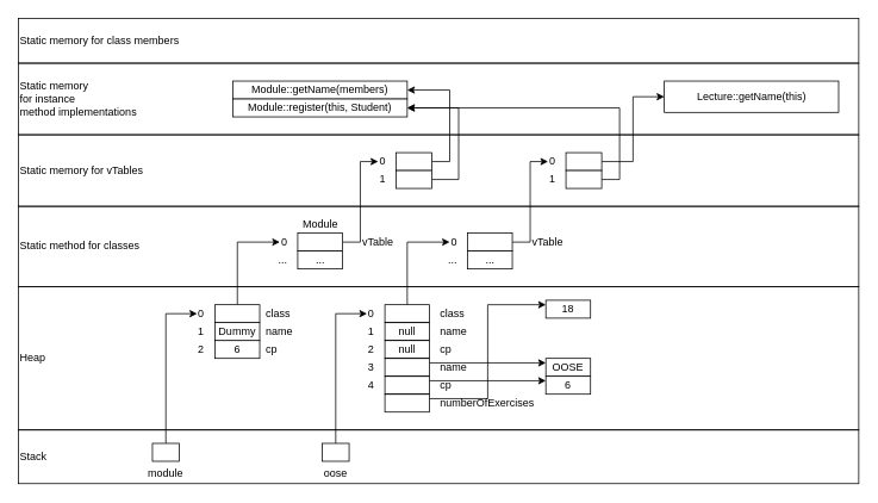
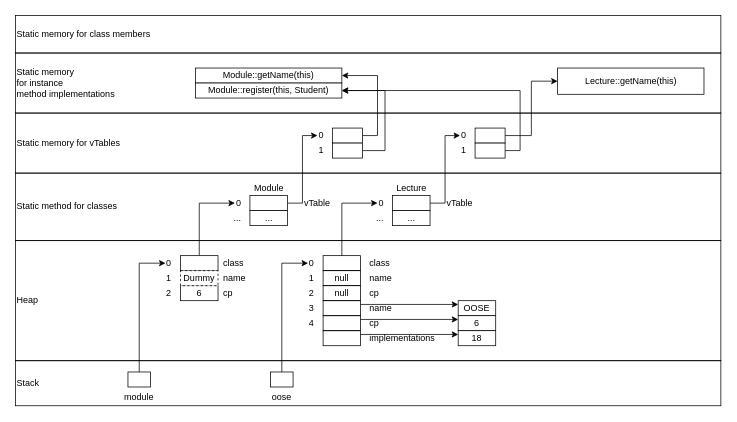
  <mxCell id="0" />
  <mxCell id="1" parent="0" />
  <mxCell id="2" value="&lt;p&gt;Stack&lt;/p&gt;" style="rounded=0;whiteSpace=wrap;html=1;fillColor=none;align=left;verticalAlign=middle;labelPosition=center;verticalLabelPosition=middle;" vertex="1" parent="1"><mxGeometry x="20" y="480" width="940" height="60" as="geometry" /></mxCell>
  <mxCell id="3" style="edgeStyle=orthogonalEdgeStyle;rounded=0;orthogonalLoop=1;jettySize=auto;html=1;exitX=0.5;exitY=0;exitDx=0;exitDy=0;entryX=0;entryY=0.5;entryDx=0;entryDy=0;" edge="1" parent="1" source="4" target="34"><mxGeometry relative="1" as="geometry" /></mxCell>
  <mxCell id="4" value="module" style="rounded=0;whiteSpace=wrap;html=1;labelPosition=center;verticalLabelPosition=bottom;align=center;verticalAlign=top;" vertex="1" parent="1"><mxGeometry x="170" y="495" width="30" height="20" as="geometry" /></mxCell>
  <mxCell id="5" style="edgeStyle=orthogonalEdgeStyle;rounded=0;orthogonalLoop=1;jettySize=auto;html=1;exitX=0.5;exitY=0;exitDx=0;exitDy=0;entryX=0;entryY=0.5;entryDx=0;entryDy=0;" edge="1" parent="1" source="6" target="37"><mxGeometry relative="1" as="geometry" /></mxCell>
  <mxCell id="6" value="oose" style="rounded=0;whiteSpace=wrap;html=1;labelPosition=center;verticalLabelPosition=bottom;align=center;verticalAlign=top;" vertex="1" parent="1"><mxGeometry x="360" y="495" width="30" height="20" as="geometry" /></mxCell>
  <mxCell id="7" value="Heap" style="rounded=0;whiteSpace=wrap;html=1;fillColor=none;align=left;verticalAlign=middle;labelPosition=center;verticalLabelPosition=middle;" vertex="1" parent="1"><mxGeometry x="20" y="320" width="940" height="160" as="geometry" /></mxCell>
  <mxCell id="8" style="edgeStyle=orthogonalEdgeStyle;rounded=0;orthogonalLoop=1;jettySize=auto;html=1;exitX=0.5;exitY=0;exitDx=0;exitDy=0;entryX=0;entryY=0.5;entryDx=0;entryDy=0;" edge="1" parent="1" source="9" target="46"><mxGeometry relative="1" as="geometry" /></mxCell>
  <mxCell id="9" value="" style="rounded=0;whiteSpace=wrap;html=1;labelPosition=center;verticalLabelPosition=middle;align=center;verticalAlign=middle;" vertex="1" parent="1"><mxGeometry x="240" y="340" width="50" height="20" as="geometry" /></mxCell>
  <mxCell id="10" value="6" style="rounded=0;whiteSpace=wrap;html=1;labelPosition=center;verticalLabelPosition=middle;align=center;verticalAlign=middle;" vertex="1" parent="1"><mxGeometry x="240" y="380" width="50" height="20" as="geometry" /></mxCell>
- <mxCell id="11" value="Dummy" style="rounded=0;whiteSpace=wrap;html=1;labelPosition=center;verticalLabelPosition=middle;align=center;verticalAlign=middle;" vertex="1" parent="1"><mxGeometry x="240" y="360" width="50" height="20" as="geometry" /></mxCell>
+ <mxCell id="11" value="Dummy" style="rounded=0;whiteSpace=wrap;html=1;labelPosition=center;verticalLabelPosition=middle;align=center;verticalAlign=middle;dashed=1;" vertex="1" parent="1"><mxGeometry x="240" y="360" width="50" height="20" as="geometry" /></mxCell>
  <mxCell id="12" style="edgeStyle=orthogonalEdgeStyle;rounded=0;orthogonalLoop=1;jettySize=auto;html=1;exitX=0.5;exitY=0;exitDx=0;exitDy=0;entryX=0;entryY=0.5;entryDx=0;entryDy=0;" edge="1" parent="1" source="13" target="53"><mxGeometry relative="1" as="geometry" /></mxCell>
  <mxCell id="13" value="" style="rounded=0;whiteSpace=wrap;html=1;labelPosition=center;verticalLabelPosition=middle;align=center;verticalAlign=middle;fillColor=none;" vertex="1" parent="1"><mxGeometry x="430" y="340" width="50" height="20" as="geometry" /></mxCell>
  <mxCell id="14" value="null" style="rounded=0;whiteSpace=wrap;html=1;labelPosition=center;verticalLabelPosition=middle;align=center;verticalAlign=middle;fillColor=none;" vertex="1" parent="1"><mxGeometry x="430" y="380" width="50" height="20" as="geometry" /></mxCell>
  <mxCell id="15" value="null" style="rounded=0;whiteSpace=wrap;html=1;labelPosition=center;verticalLabelPosition=middle;align=center;verticalAlign=middle;fillColor=none;" vertex="1" parent="1"><mxGeometry x="430" y="360" width="50" height="20" as="geometry" /></mxCell>
  <mxCell id="16" style="edgeStyle=orthogonalEdgeStyle;rounded=0;orthogonalLoop=1;jettySize=auto;html=1;exitX=1;exitY=0.25;exitDx=0;exitDy=0;entryX=0;entryY=0.25;entryDx=0;entryDy=0;" edge="1" parent="1" source="17" target="22"><mxGeometry relative="1" as="geometry" /></mxCell>
  <mxCell id="17" value="" style="rounded=0;whiteSpace=wrap;html=1;labelPosition=center;verticalLabelPosition=middle;align=center;verticalAlign=middle;fillColor=none;" vertex="1" parent="1"><mxGeometry x="430" y="400" width="50" height="20" as="geometry" /></mxCell>
  <mxCell id="18" style="edgeStyle=orthogonalEdgeStyle;rounded=0;orthogonalLoop=1;jettySize=auto;html=1;exitX=1;exitY=0.25;exitDx=0;exitDy=0;entryX=0;entryY=0.25;entryDx=0;entryDy=0;" edge="1" parent="1" source="19" target="23"><mxGeometry relative="1" as="geometry" /></mxCell>
  <mxCell id="19" value="" style="rounded=0;whiteSpace=wrap;html=1;labelPosition=center;verticalLabelPosition=middle;align=center;verticalAlign=middle;fillColor=none;" vertex="1" parent="1"><mxGeometry x="430" y="420" width="50" height="20" as="geometry" /></mxCell>
  <mxCell id="20" style="edgeStyle=orthogonalEdgeStyle;rounded=0;orthogonalLoop=1;jettySize=auto;html=1;exitX=1;exitY=0.25;exitDx=0;exitDy=0;entryX=0;entryY=0.25;entryDx=0;entryDy=0;" edge="1" parent="1" source="21" target="24"><mxGeometry relative="1" as="geometry" /></mxCell>
  <mxCell id="21" value="" style="rounded=0;whiteSpace=wrap;html=1;labelPosition=center;verticalLabelPosition=middle;align=center;verticalAlign=middle;fillColor=none;" vertex="1" parent="1"><mxGeometry x="430" y="440" width="50" height="20" as="geometry" /></mxCell>
  <mxCell id="22" value="OOSE" style="rounded=0;whiteSpace=wrap;html=1;labelPosition=center;verticalLabelPosition=middle;align=center;verticalAlign=middle;" vertex="1" parent="1"><mxGeometry x="610" y="400" width="50" height="20" as="geometry" /></mxCell>
  <mxCell id="23" value="6" style="rounded=0;whiteSpace=wrap;html=1;labelPosition=center;verticalLabelPosition=middle;align=center;verticalAlign=middle;" vertex="1" parent="1"><mxGeometry x="610" y="420" width="50" height="20" as="geometry" /></mxCell>
- <mxCell id="24" value="18" style="rounded=0;whiteSpace=wrap;html=1;labelPosition=center;verticalLabelPosition=middle;align=center;verticalAlign=middle;" vertex="1" parent="1"><mxGeometry x="610" y="335" width="50" height="20" as="geometry" /></mxCell>
+ <mxCell id="24" value="18" style="rounded=0;whiteSpace=wrap;html=1;labelPosition=center;verticalLabelPosition=middle;align=center;verticalAlign=middle;" vertex="1" parent="1"><mxGeometry x="610" y="440" width="50" height="20" as="geometry" /></mxCell>
  <mxCell id="25" value="class" style="text;html=1;align=left;verticalAlign=middle;whiteSpace=wrap;rounded=0;" vertex="1" parent="1"><mxGeometry x="295" y="340" width="50" height="20" as="geometry" /></mxCell>
  <mxCell id="26" value="name" style="text;html=1;align=left;verticalAlign=middle;whiteSpace=wrap;rounded=0;" vertex="1" parent="1"><mxGeometry x="295" y="360" width="50" height="20" as="geometry" /></mxCell>
  <mxCell id="27" value="cp" style="text;html=1;align=left;verticalAlign=middle;whiteSpace=wrap;rounded=0;" vertex="1" parent="1"><mxGeometry x="295" y="380" width="50" height="20" as="geometry" /></mxCell>
  <mxCell id="28" value="class" style="text;html=1;align=left;verticalAlign=middle;whiteSpace=wrap;rounded=0;" vertex="1" parent="1"><mxGeometry x="490" y="340" width="50" height="20" as="geometry" /></mxCell>
  <mxCell id="29" value="name" style="text;html=1;align=left;verticalAlign=middle;whiteSpace=wrap;rounded=0;" vertex="1" parent="1"><mxGeometry x="490" y="360" width="50" height="20" as="geometry" /></mxCell>
  <mxCell id="30" value="cp" style="text;html=1;align=left;verticalAlign=middle;whiteSpace=wrap;rounded=0;" vertex="1" parent="1"><mxGeometry x="490" y="380" width="50" height="20" as="geometry" /></mxCell>
  <mxCell id="31" value="name" style="text;html=1;align=left;verticalAlign=middle;whiteSpace=wrap;rounded=0;" vertex="1" parent="1"><mxGeometry x="490" y="400" width="50" height="20" as="geometry" /></mxCell>
  <mxCell id="32" value="cp" style="text;html=1;align=left;verticalAlign=middle;whiteSpace=wrap;rounded=0;" vertex="1" parent="1"><mxGeometry x="490" y="420" width="50" height="20" as="geometry" /></mxCell>
- <mxCell id="33" value="numberOfExercises" style="text;html=1;align=left;verticalAlign=middle;whiteSpace=wrap;rounded=0;" vertex="1" parent="1"><mxGeometry x="490" y="440" width="50" height="20" as="geometry" /></mxCell>
+ <mxCell id="33" value="implementations" style="text;html=1;align=left;verticalAlign=middle;whiteSpace=wrap;rounded=0;" vertex="1" parent="1"><mxGeometry x="490" y="440" width="50" height="20" as="geometry" /></mxCell>
  <mxCell id="34" value="0" style="text;html=1;align=right;verticalAlign=middle;whiteSpace=wrap;rounded=0;" vertex="1" parent="1"><mxGeometry x="220" y="340" width="10" height="20" as="geometry" /></mxCell>
  <mxCell id="35" value="1" style="text;html=1;align=right;verticalAlign=middle;whiteSpace=wrap;rounded=0;" vertex="1" parent="1"><mxGeometry x="210" y="360" width="20" height="20" as="geometry" /></mxCell>
  <mxCell id="36" value="2" style="text;html=1;align=right;verticalAlign=middle;whiteSpace=wrap;rounded=0;" vertex="1" parent="1"><mxGeometry x="210" y="380" width="20" height="20" as="geometry" /></mxCell>
  <mxCell id="37" value="0" style="text;html=1;align=right;verticalAlign=middle;whiteSpace=wrap;rounded=0;" vertex="1" parent="1"><mxGeometry x="410" y="340" width="10" height="20" as="geometry" /></mxCell>
  <mxCell id="38" value="1" style="text;html=1;align=right;verticalAlign=middle;whiteSpace=wrap;rounded=0;" vertex="1" parent="1"><mxGeometry x="400" y="360" width="20" height="20" as="geometry" /></mxCell>
  <mxCell id="39" value="2" style="text;html=1;align=right;verticalAlign=middle;whiteSpace=wrap;rounded=0;" vertex="1" parent="1"><mxGeometry x="400" y="380" width="20" height="20" as="geometry" /></mxCell>
  <mxCell id="40" value="3" style="text;html=1;align=right;verticalAlign=middle;whiteSpace=wrap;rounded=0;" vertex="1" parent="1"><mxGeometry x="400" y="400" width="20" height="20" as="geometry" /></mxCell>
  <mxCell id="41" value="4" style="text;html=1;align=right;verticalAlign=middle;whiteSpace=wrap;rounded=0;" vertex="1" parent="1"><mxGeometry x="400" y="420" width="20" height="20" as="geometry" /></mxCell>
  <mxCell id="42" style="edgeStyle=orthogonalEdgeStyle;rounded=0;orthogonalLoop=1;jettySize=auto;html=1;exitX=1;exitY=0.5;exitDx=0;exitDy=0;entryX=0;entryY=0.5;entryDx=0;entryDy=0;" edge="1" parent="1" source="43" target="60"><mxGeometry relative="1" as="geometry" /></mxCell>
  <mxCell id="43" value="" style="rounded=0;whiteSpace=wrap;html=1;labelPosition=center;verticalLabelPosition=middle;align=center;verticalAlign=middle;" vertex="1" parent="1"><mxGeometry x="332.5" y="260" width="50" height="20" as="geometry" /></mxCell>
  <mxCell id="44" value="..." style="rounded=0;whiteSpace=wrap;html=1;labelPosition=center;verticalLabelPosition=middle;align=center;verticalAlign=middle;" vertex="1" parent="1"><mxGeometry x="332.5" y="280" width="50" height="20" as="geometry" /></mxCell>
  <mxCell id="45" value="vTable" style="text;html=1;align=left;verticalAlign=middle;whiteSpace=wrap;rounded=0;" vertex="1" parent="1"><mxGeometry x="402.5" y="260" width="50" height="20" as="geometry" /></mxCell>
  <mxCell id="46" value="0" style="text;html=1;align=right;verticalAlign=middle;whiteSpace=wrap;rounded=0;" vertex="1" parent="1"><mxGeometry x="312.5" y="260" width="10" height="20" as="geometry" /></mxCell>
  <mxCell id="47" value="..." style="text;html=1;align=right;verticalAlign=middle;whiteSpace=wrap;rounded=0;" vertex="1" parent="1"><mxGeometry x="312.5" y="280" width="10" height="20" as="geometry" /></mxCell>
  <mxCell id="48" value="Module" style="text;html=1;align=center;verticalAlign=middle;whiteSpace=wrap;rounded=0;" vertex="1" parent="1"><mxGeometry x="332.5" width="50" height="20" as="geometry" y="240" /></mxCell>
  <mxCell id="49" style="edgeStyle=orthogonalEdgeStyle;rounded=0;orthogonalLoop=1;jettySize=auto;html=1;exitX=1;exitY=0.5;exitDx=0;exitDy=0;entryX=0;entryY=0.5;entryDx=0;entryDy=0;" edge="1" parent="1" source="50" target="68"><mxGeometry relative="1" as="geometry" /></mxCell>
  <mxCell id="50" value="" style="rounded=0;whiteSpace=wrap;html=1;labelPosition=center;verticalLabelPosition=middle;align=center;verticalAlign=middle;" vertex="1" parent="1"><mxGeometry x="522.5" y="260" width="50" height="20" as="geometry" /></mxCell>
  <mxCell id="51" value="..." style="rounded=0;whiteSpace=wrap;html=1;labelPosition=center;verticalLabelPosition=middle;align=center;verticalAlign=middle;" vertex="1" parent="1"><mxGeometry x="522.5" y="280" width="50" height="20" as="geometry" /></mxCell>
  <mxCell id="52" value="vTable" style="text;html=1;align=left;verticalAlign=middle;whiteSpace=wrap;rounded=0;" vertex="1" parent="1"><mxGeometry x="592.5" y="260" width="50" height="20" as="geometry" /></mxCell>
  <mxCell id="53" value="0" style="text;html=1;align=right;verticalAlign=middle;whiteSpace=wrap;rounded=0;" vertex="1" parent="1"><mxGeometry x="502.5" y="260" width="10" height="20" as="geometry" /></mxCell>
  <mxCell id="54" value="..." style="text;html=1;align=right;verticalAlign=middle;whiteSpace=wrap;rounded=0;" vertex="1" parent="1"><mxGeometry x="502.5" y="280" width="10" height="20" as="geometry" /></mxCell>
+ <mxCell id="55" value="Lecture" style="text;html=1;align=center;verticalAlign=middle;whiteSpace=wrap;rounded=0;" vertex="1" parent="1"><mxGeometry x="522.5" width="50" height="20" as="geometry" y="240" /></mxCell>
  <mxCell id="56" style="edgeStyle=orthogonalEdgeStyle;rounded=0;orthogonalLoop=1;jettySize=auto;html=1;exitX=1;exitY=0.5;exitDx=0;exitDy=0;entryX=1;entryY=0.5;entryDx=0;entryDy=0;" edge="1" parent="1" source="57" target="62"><mxGeometry relative="1" as="geometry" /></mxCell>
  <mxCell id="57" value="" style="rounded=0;whiteSpace=wrap;html=1;labelPosition=center;verticalLabelPosition=middle;align=center;verticalAlign=middle;" vertex="1" parent="1"><mxGeometry x="442.5" y="170" width="40" height="20" as="geometry" /></mxCell>
  <mxCell id="58" style="edgeStyle=orthogonalEdgeStyle;rounded=0;orthogonalLoop=1;jettySize=auto;html=1;exitX=1;exitY=0.5;exitDx=0;exitDy=0;entryX=1;entryY=0.5;entryDx=0;entryDy=0;" edge="1" parent="1" source="59" target="63"><mxGeometry relative="1" as="geometry"><Array as="points"><mxPoint x="512.5" y="200" /><mxPoint x="512.5" y="120" /></Array></mxGeometry></mxCell>
  <mxCell id="59" value="" style="rounded=0;whiteSpace=wrap;html=1;labelPosition=center;verticalLabelPosition=middle;align=center;verticalAlign=middle;" vertex="1" parent="1"><mxGeometry x="442.5" y="190" width="40" height="20" as="geometry" /></mxCell>
  <mxCell id="60" value="0" style="text;html=1;align=right;verticalAlign=middle;whiteSpace=wrap;rounded=0;" vertex="1" parent="1"><mxGeometry x="422.5" y="170" width="10" height="20" as="geometry" /></mxCell>
  <mxCell id="61" value="1" style="text;html=1;align=right;verticalAlign=middle;whiteSpace=wrap;rounded=0;" vertex="1" parent="1"><mxGeometry x="422.5" y="190" width="10" height="20" as="geometry" /></mxCell>
- <mxCell id="62" value="Module::getName(members)" style="rounded=0;whiteSpace=wrap;html=1;labelPosition=center;verticalLabelPosition=middle;align=center;verticalAlign=middle;" vertex="1" parent="1"><mxGeometry x="260" y="90" width="195" height="20" as="geometry" /></mxCell>
+ <mxCell id="62" value="Module::getName(this)" style="rounded=0;whiteSpace=wrap;html=1;labelPosition=center;verticalLabelPosition=middle;align=center;verticalAlign=middle;" vertex="1" parent="1"><mxGeometry x="260" y="90" width="195" height="20" as="geometry" /></mxCell>
  <mxCell id="63" value="Module::register(this, Student)" style="rounded=0;whiteSpace=wrap;html=1;labelPosition=center;verticalLabelPosition=middle;align=center;verticalAlign=middle;" vertex="1" parent="1"><mxGeometry x="260" y="110" width="195" height="20" as="geometry" /></mxCell>
  <mxCell id="64" style="edgeStyle=orthogonalEdgeStyle;rounded=0;orthogonalLoop=1;jettySize=auto;html=1;exitX=1;exitY=0.5;exitDx=0;exitDy=0;entryX=0;entryY=0.5;entryDx=0;entryDy=0;" edge="1" parent="1" source="65" target="70"><mxGeometry relative="1" as="geometry" /></mxCell>
  <mxCell id="65" value="" style="rounded=0;whiteSpace=wrap;html=1;labelPosition=center;verticalLabelPosition=middle;align=center;verticalAlign=middle;" vertex="1" parent="1"><mxGeometry x="632.5" y="170" width="40" height="20" as="geometry" /></mxCell>
  <mxCell id="66" style="edgeStyle=orthogonalEdgeStyle;rounded=0;orthogonalLoop=1;jettySize=auto;html=1;exitX=1;exitY=0.5;exitDx=0;exitDy=0;entryX=1;entryY=0.5;entryDx=0;entryDy=0;" edge="1" parent="1" source="67" target="63"><mxGeometry relative="1" as="geometry" /></mxCell>
  <mxCell id="67" value="" style="rounded=0;whiteSpace=wrap;html=1;labelPosition=center;verticalLabelPosition=middle;align=center;verticalAlign=middle;" vertex="1" parent="1"><mxGeometry x="632.5" y="190" width="40" height="20" as="geometry" /></mxCell>
  <mxCell id="68" value="0" style="text;html=1;align=right;verticalAlign=middle;whiteSpace=wrap;rounded=0;" vertex="1" parent="1"><mxGeometry x="612.5" y="170" width="10" height="20" as="geometry" /></mxCell>
  <mxCell id="69" value="1" style="text;html=1;align=right;verticalAlign=middle;whiteSpace=wrap;rounded=0;" vertex="1" parent="1"><mxGeometry x="612.5" y="190" width="10" height="20" as="geometry" /></mxCell>
  <mxCell id="70" value="Lecture::getName(this)" style="rounded=0;whiteSpace=wrap;html=1;labelPosition=center;verticalLabelPosition=middle;align=center;verticalAlign=middle;" vertex="1" parent="1"><mxGeometry x="742.5" y="90" width="195" height="35" as="geometry" /></mxCell>
  <mxCell id="71" value="Static method for classes" style="rounded=0;whiteSpace=wrap;html=1;fillColor=none;align=left;verticalAlign=middle;labelPosition=center;verticalLabelPosition=middle;" vertex="1" parent="1"><mxGeometry x="20" y="230" width="940" height="90" as="geometry" /></mxCell>
  <mxCell id="72" value="Static memory for vTables" style="rounded=0;whiteSpace=wrap;html=1;fillColor=none;align=left;verticalAlign=middle;labelPosition=center;verticalLabelPosition=middle;" vertex="1" parent="1"><mxGeometry x="20" y="150" width="940" height="80" as="geometry" /></mxCell>
  <mxCell id="73" value="Static memory&amp;nbsp;&lt;div&gt;for instance&amp;nbsp;&lt;/div&gt;&lt;div&gt;method implementations&lt;/div&gt;" style="rounded=0;whiteSpace=wrap;html=1;fillColor=none;align=left;verticalAlign=middle;labelPosition=center;verticalLabelPosition=middle;" vertex="1" parent="1"><mxGeometry x="20" y="70" width="940" height="80" as="geometry" /></mxCell>
  <mxCell id="74" value="Static memory for class members" style="rounded=0;whiteSpace=wrap;html=1;fillColor=none;align=left;verticalAlign=middle;labelPosition=center;verticalLabelPosition=middle;" vertex="1" parent="1"><mxGeometry x="20" y="20" width="940" height="50" as="geometry" /></mxCell>
